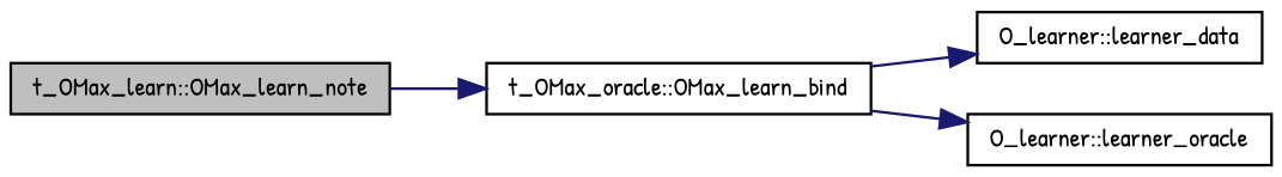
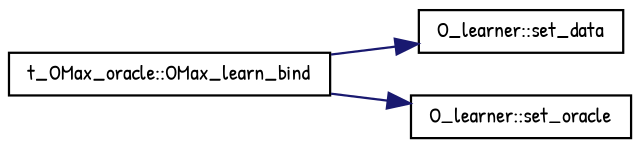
  digraph {
    fontname="Patrick Hand"
    rankdir=LR
    node [color=black fontname="Patrick Hand" fontsize=10 shape=record]
    edge [color=midnightblue fontname="Patrick Hand" fontsize=10 labelfontname=FreeSans labelfontsize=10 style=solid]
-   n1 [fillcolor=grey75 fontcolor=black height=0.2 label="t_OMax_learn::OMax_learn_note" style=filled width=0.4]
    n2 [height=0.2 label="t_OMax_oracle::OMax_learn_bind" width=0.4]
-   n3 [height=0.2 label="O_learner::learner_data" width=0.4]
-   n4 [height=0.2 label="O_learner::learner_oracle" width=0.4]
-   n1 -> n2
+   n3 [height=0.2 label="O_learner::set_data" width=0.4]
+   n4 [height=0.2 label="O_learner::set_oracle" width=0.4]
    n2 -> n3
    n2 -> n4
  }
